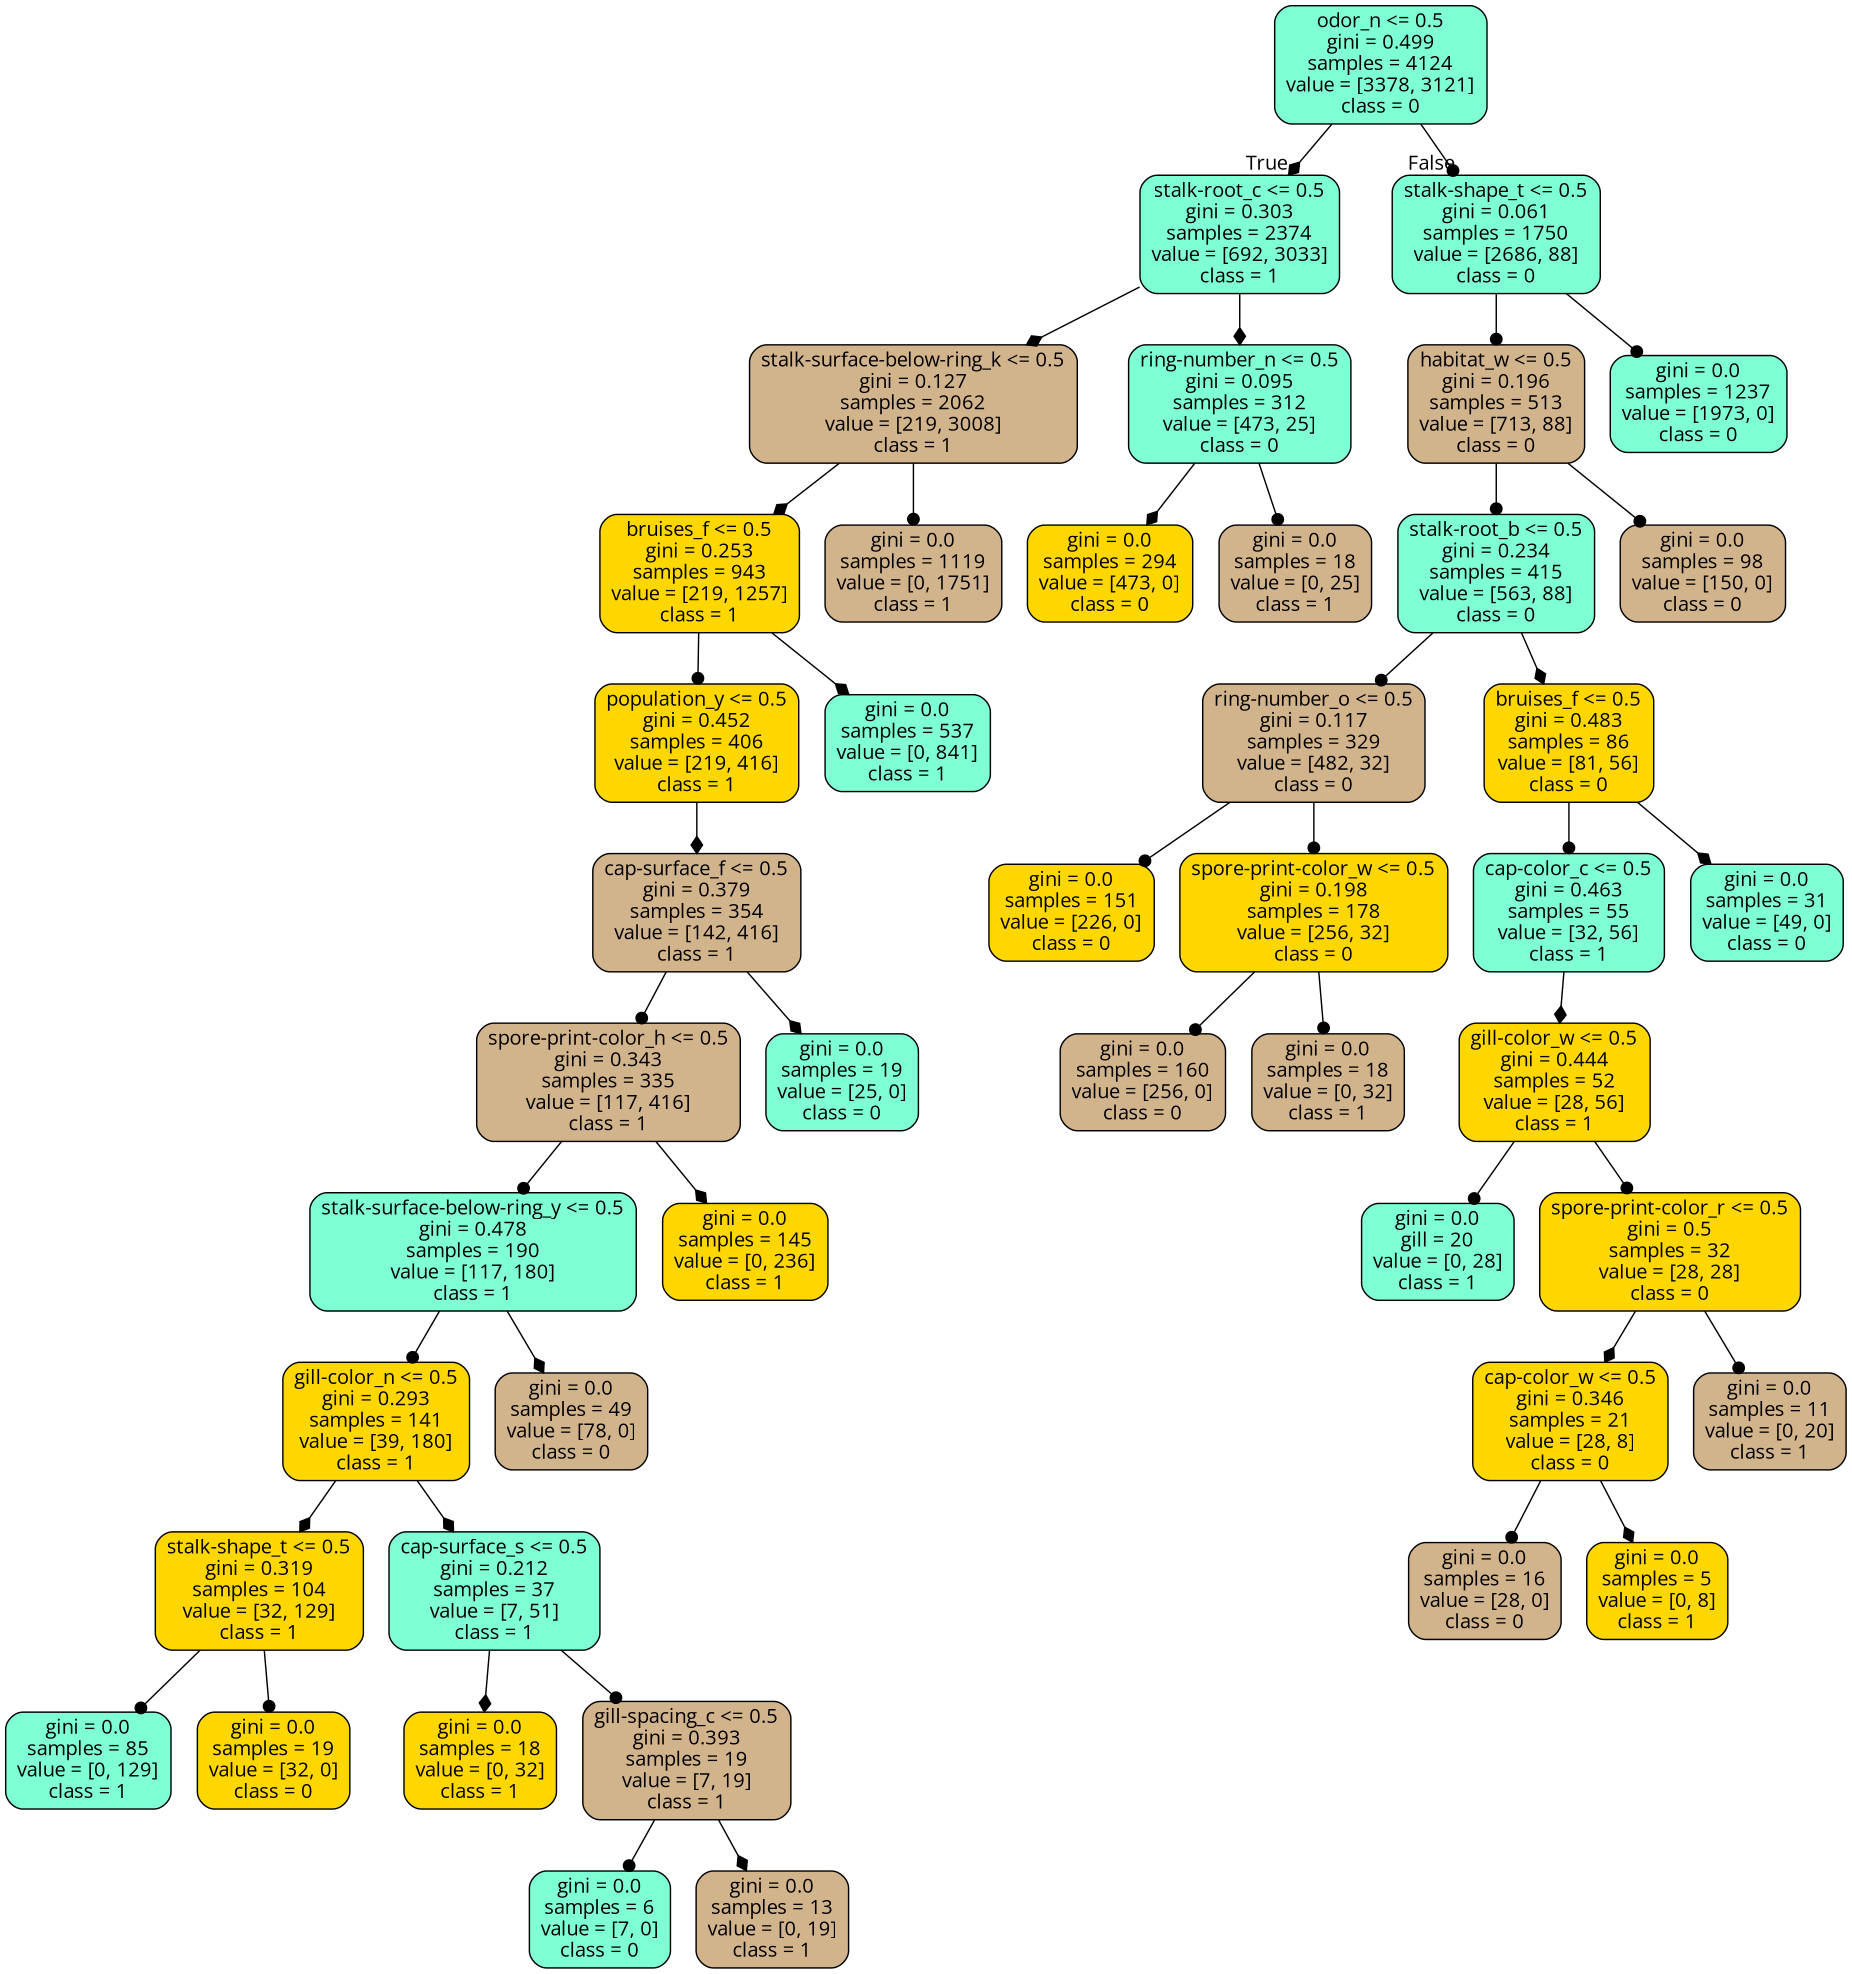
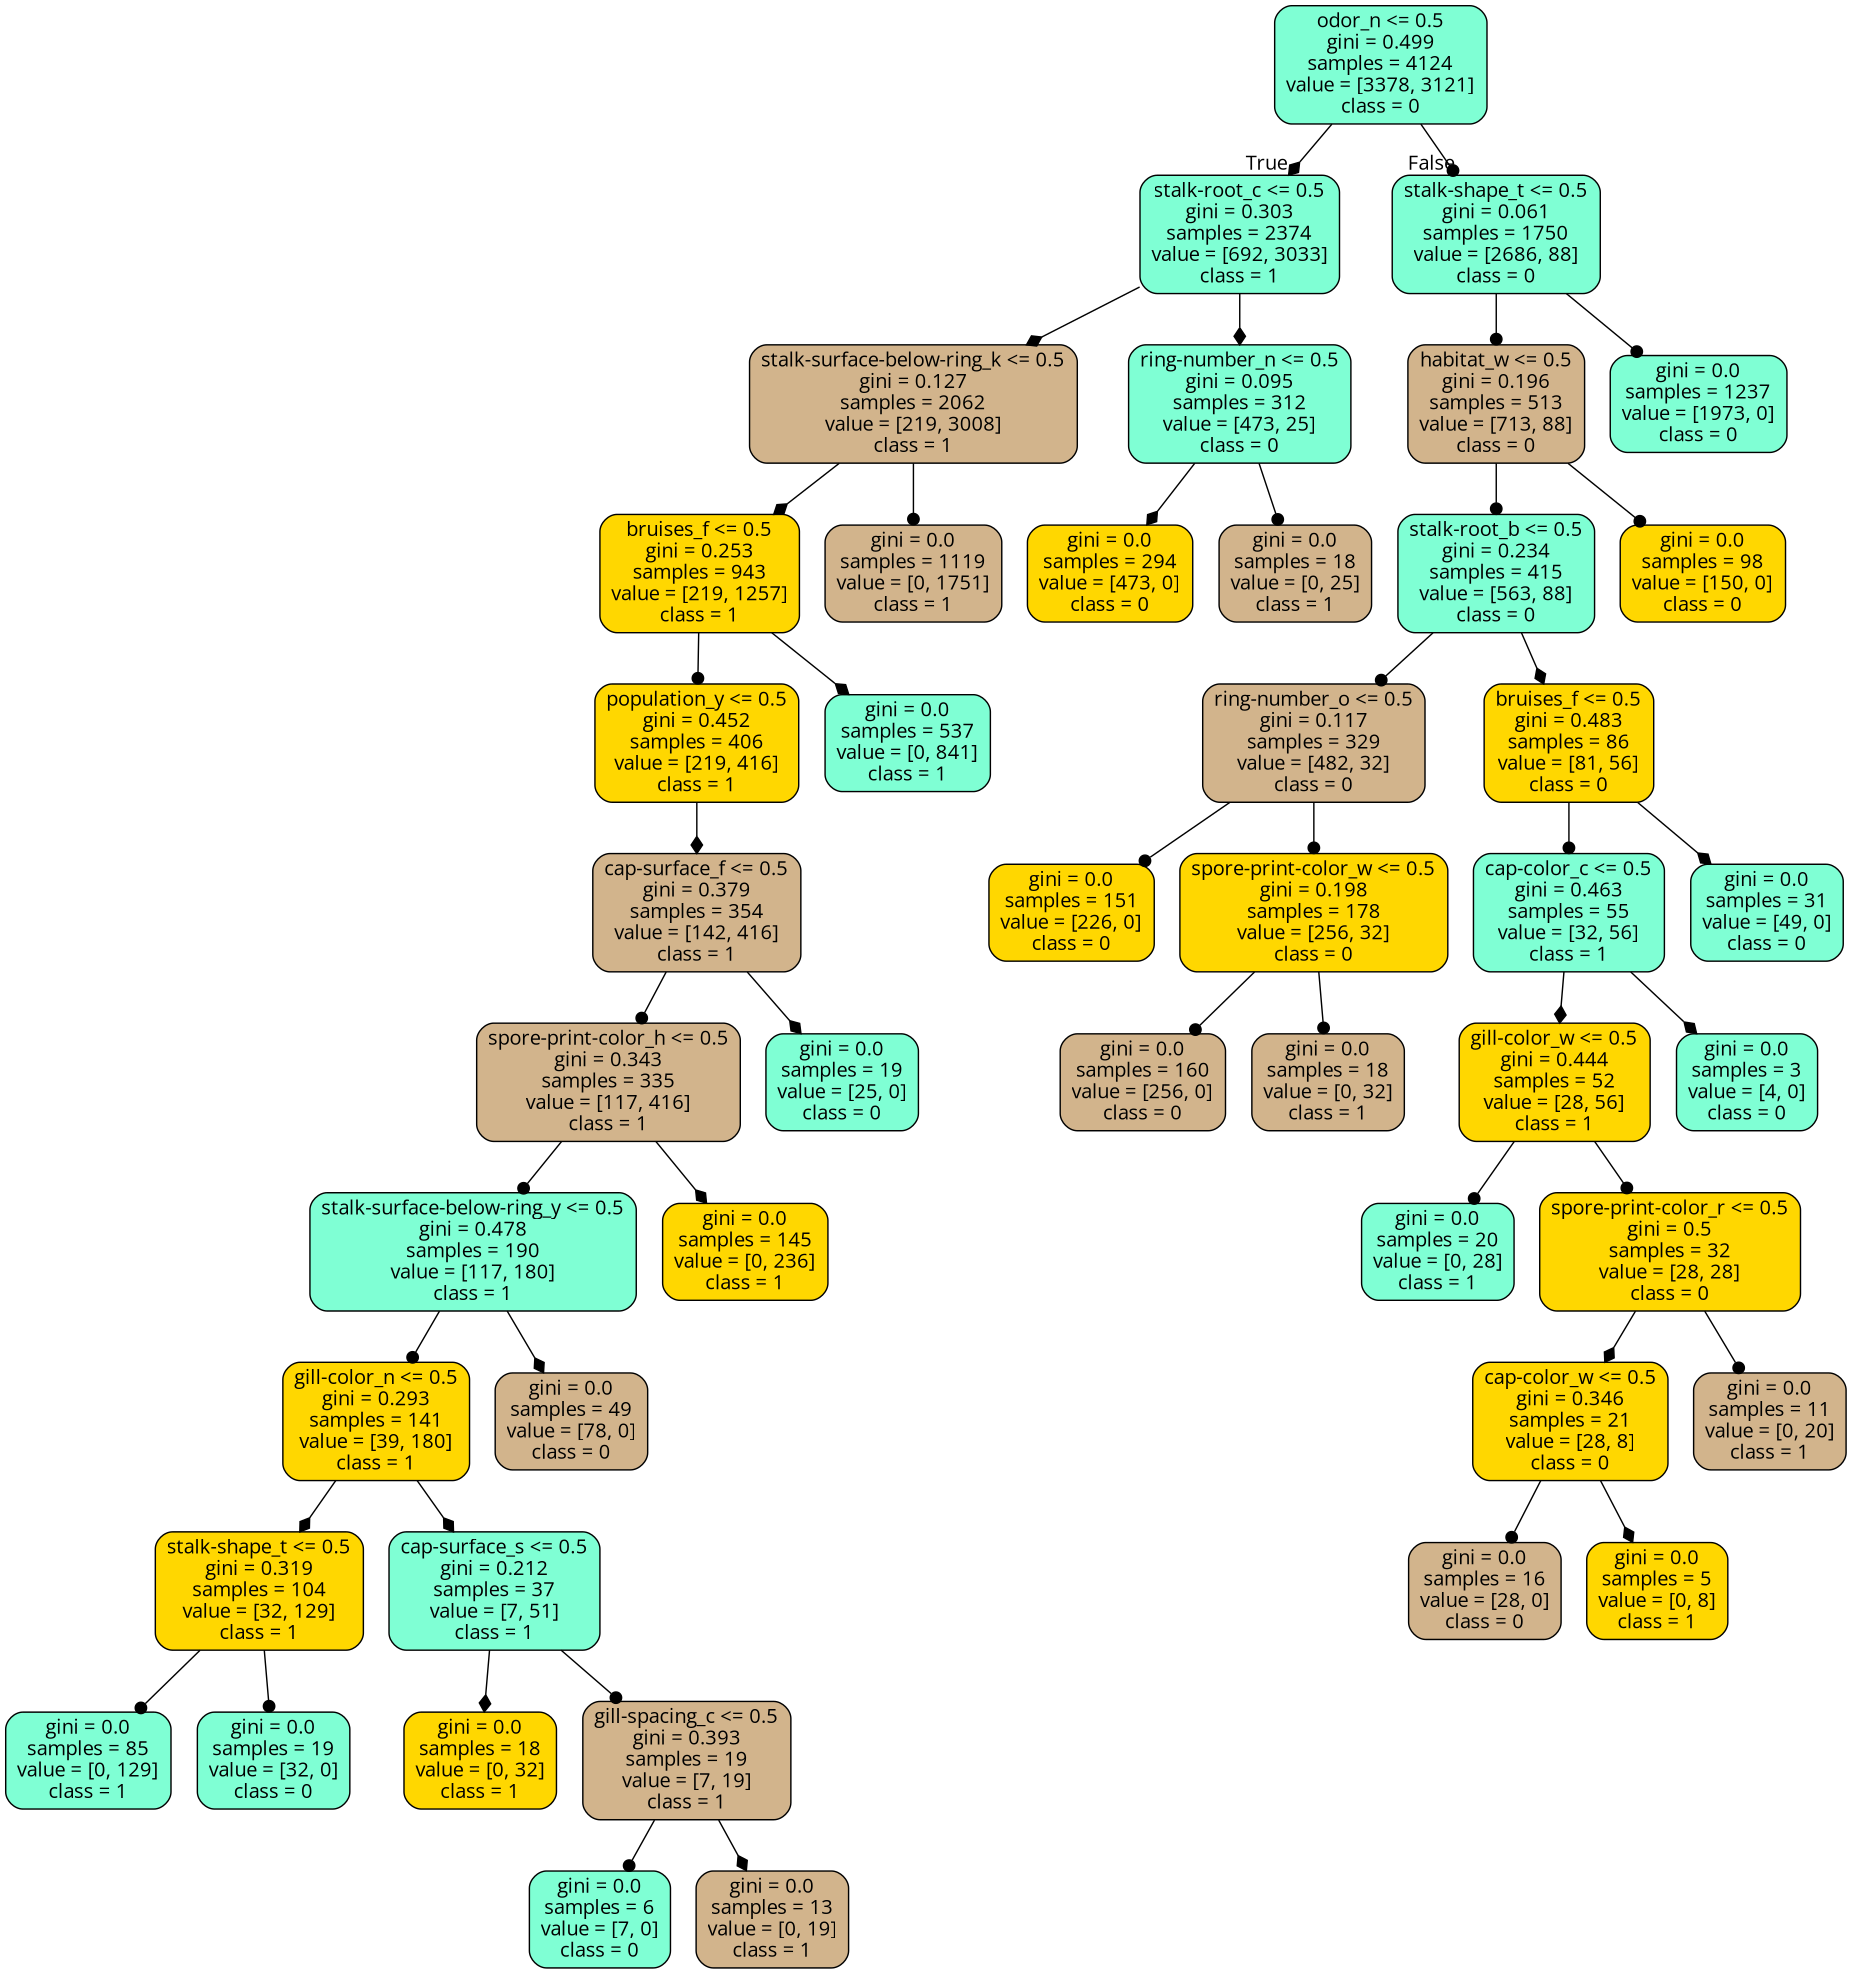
  digraph {
    fontname="Open Sans"
    node [color=black fillcolor=aquamarine fontname="Open Sans" shape=box style="filled, rounded"]
    edge [arrowhead=dot fontname="Open Sans"]
    n1 [label="odor_n <= 0.5\ngini = 0.499\nsamples = 4124\nvalue = [3378, 3121]\nclass = 0"]
    n2 [label="stalk-root_c <= 0.5\ngini = 0.303\nsamples = 2374\nvalue = [692, 3033]\nclass = 1"]
    n3 [label="stalk-shape_t <= 0.5\ngini = 0.061\nsamples = 1750\nvalue = [2686, 88]\nclass = 0"]
    n4 [fillcolor=tan label="stalk-surface-below-ring_k <= 0.5\ngini = 0.127\nsamples = 2062\nvalue = [219, 3008]\nclass = 1"]
    n5 [label="ring-number_n <= 0.5\ngini = 0.095\nsamples = 312\nvalue = [473, 25]\nclass = 0"]
    n6 [fillcolor=tan label="habitat_w <= 0.5\ngini = 0.196\nsamples = 513\nvalue = [713, 88]\nclass = 0"]
    n7 [label="gini = 0.0\nsamples = 1237\nvalue = [1973, 0]\nclass = 0"]
    n8 [fillcolor=gold label="bruises_f <= 0.5\ngini = 0.253\nsamples = 943\nvalue = [219, 1257]\nclass = 1"]
    n9 [fillcolor=tan label="gini = 0.0\nsamples = 1119\nvalue = [0, 1751]\nclass = 1"]
    n10 [fillcolor=gold label="gini = 0.0\nsamples = 294\nvalue = [473, 0]\nclass = 0"]
    n11 [fillcolor=tan label="gini = 0.0\nsamples = 18\nvalue = [0, 25]\nclass = 1"]
    n12 [fillcolor=gold label="population_y <= 0.5\ngini = 0.452\nsamples = 406\nvalue = [219, 416]\nclass = 1"]
    n13 [label="gini = 0.0\nsamples = 537\nvalue = [0, 841]\nclass = 1"]
    n14 [fillcolor=tan label="cap-surface_f <= 0.5\ngini = 0.379\nsamples = 354\nvalue = [142, 416]\nclass = 1"]
    n15 [fillcolor=tan label="spore-print-color_h <= 0.5\ngini = 0.343\nsamples = 335\nvalue = [117, 416]\nclass = 1"]
    n16 [label="gini = 0.0\nsamples = 19\nvalue = [25, 0]\nclass = 0"]
    n17 [label="stalk-surface-below-ring_y <= 0.5\ngini = 0.478\nsamples = 190\nvalue = [117, 180]\nclass = 1"]
    n18 [fillcolor=gold label="gini = 0.0\nsamples = 145\nvalue = [0, 236]\nclass = 1"]
    n19 [fillcolor=gold label="gill-color_n <= 0.5\ngini = 0.293\nsamples = 141\nvalue = [39, 180]\nclass = 1"]
    n20 [fillcolor=tan label="gini = 0.0\nsamples = 49\nvalue = [78, 0]\nclass = 0"]
    n21 [fillcolor=gold label="stalk-shape_t <= 0.5\ngini = 0.319\nsamples = 104\nvalue = [32, 129]\nclass = 1"]
    n22 [label="cap-surface_s <= 0.5\ngini = 0.212\nsamples = 37\nvalue = [7, 51]\nclass = 1"]
    n23 [label="gini = 0.0\nsamples = 85\nvalue = [0, 129]\nclass = 1"]
-   n24 [fillcolor=gold label="gini = 0.0\nsamples = 19\nvalue = [32, 0]\nclass = 0"]
+   n24 [label="gini = 0.0\nsamples = 19\nvalue = [32, 0]\nclass = 0"]
    n25 [fillcolor=gold label="gini = 0.0\nsamples = 18\nvalue = [0, 32]\nclass = 1"]
    n26 [fillcolor=tan label="gill-spacing_c <= 0.5\ngini = 0.393\nsamples = 19\nvalue = [7, 19]\nclass = 1"]
    n27 [label="gini = 0.0\nsamples = 6\nvalue = [7, 0]\nclass = 0"]
    n28 [fillcolor=tan label="gini = 0.0\nsamples = 13\nvalue = [0, 19]\nclass = 1"]
    n29 [label="stalk-root_b <= 0.5\ngini = 0.234\nsamples = 415\nvalue = [563, 88]\nclass = 0"]
-   n30 [fillcolor=tan label="gini = 0.0\nsamples = 98\nvalue = [150, 0]\nclass = 0"]
+   n30 [fillcolor=gold label="gini = 0.0\nsamples = 98\nvalue = [150, 0]\nclass = 0"]
    n31 [fillcolor=tan label="ring-number_o <= 0.5\ngini = 0.117\nsamples = 329\nvalue = [482, 32]\nclass = 0"]
    n32 [fillcolor=gold label="bruises_f <= 0.5\ngini = 0.483\nsamples = 86\nvalue = [81, 56]\nclass = 0"]
    n33 [fillcolor=gold label="gini = 0.0\nsamples = 151\nvalue = [226, 0]\nclass = 0"]
    n34 [fillcolor=gold label="spore-print-color_w <= 0.5\ngini = 0.198\nsamples = 178\nvalue = [256, 32]\nclass = 0"]
    n35 [label="cap-color_c <= 0.5\ngini = 0.463\nsamples = 55\nvalue = [32, 56]\nclass = 1"]
    n36 [label="gini = 0.0\nsamples = 31\nvalue = [49, 0]\nclass = 0"]
    n37 [fillcolor=tan label="gini = 0.0\nsamples = 160\nvalue = [256, 0]\nclass = 0"]
    n38 [fillcolor=tan label="gini = 0.0\nsamples = 18\nvalue = [0, 32]\nclass = 1"]
    n39 [fillcolor=gold label="gill-color_w <= 0.5\ngini = 0.444\nsamples = 52\nvalue = [28, 56]\nclass = 1"]
-   n41 [label="gini = 0.0\ngill = 20\nvalue = [0, 28]\nclass = 1"]
+   n40 [label="gini = 0.0\nsamples = 3\nvalue = [4, 0]\nclass = 0"]
+   n41 [label="gini = 0.0\nsamples = 20\nvalue = [0, 28]\nclass = 1"]
    n42 [fillcolor=gold label="spore-print-color_r <= 0.5\ngini = 0.5\nsamples = 32\nvalue = [28, 28]\nclass = 0"]
    n43 [fillcolor=gold label="cap-color_w <= 0.5\ngini = 0.346\nsamples = 21\nvalue = [28, 8]\nclass = 0"]
    n44 [fillcolor=tan label="gini = 0.0\nsamples = 11\nvalue = [0, 20]\nclass = 1"]
    n45 [fillcolor=tan label="gini = 0.0\nsamples = 16\nvalue = [28, 0]\nclass = 0"]
    n46 [fillcolor=gold label="gini = 0.0\nsamples = 5\nvalue = [0, 8]\nclass = 1"]
    n1 -> n2 [arrowhead=diamond headlabel=True labelangle=45 labeldistance=2.5]
    n1 -> n3 [headlabel=False labelangle=-45 labeldistance=2.5]
    n2 -> n4 [arrowhead=diamond]
    n2 -> n5 [arrowhead=diamond]
    n3 -> n6
    n3 -> n7
    n4 -> n8 [arrowhead=diamond]
    n4 -> n9
    n5 -> n10 [arrowhead=diamond]
    n5 -> n11
    n6 -> n29
    n6 -> n30
    n8 -> n12
    n8 -> n13 [arrowhead=diamond]
    n12 -> n14 [arrowhead=diamond]
    n14 -> n15
    n14 -> n16 [arrowhead=diamond]
    n15 -> n17
    n15 -> n18 [arrowhead=diamond]
    n17 -> n19
    n17 -> n20 [arrowhead=diamond]
    n19 -> n21 [arrowhead=diamond]
    n19 -> n22 [arrowhead=diamond]
    n21 -> n23
    n21 -> n24
    n22 -> n25 [arrowhead=diamond]
    n22 -> n26
    n26 -> n27
    n26 -> n28 [arrowhead=diamond]
    n29 -> n31
    n29 -> n32 [arrowhead=diamond]
    n31 -> n33
    n31 -> n34
    n32 -> n35
    n32 -> n36 [arrowhead=diamond]
    n34 -> n37
    n34 -> n38
    n35 -> n39 [arrowhead=diamond]
+   n35 -> n40 [arrowhead=diamond]
    n39 -> n41
    n39 -> n42
    n42 -> n43 [arrowhead=diamond]
    n42 -> n44
    n43 -> n45
    n43 -> n46 [arrowhead=diamond]
  }
